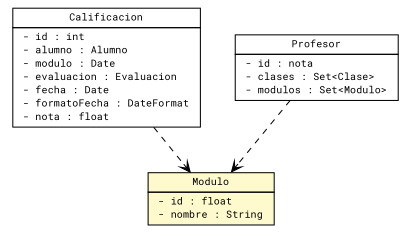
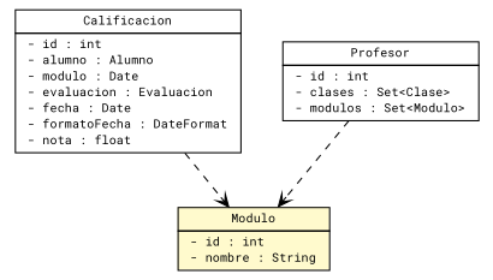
  digraph {
    fontname="Roboto Mono"
    nodesep=0.25
    ranksep=0.5
    node [fontcolor=black fontname="Roboto Mono" fontsize=10.0 shape=plaintext]
    edge [arrowhead=open color=black fontcolor=black fontname="Roboto Mono" fontsize=10.0 headport=p labelfontname=Helvetica labelfontsize=10 style=dashed tailport=p]
    n1 [label=<<table title="curso.java.app.miniclase.pojos.Calificacion" border="0" cellborder="1" cellspacing="0" cellpadding="2" port="p" href="./Calificacion.html"> 		<tr><td><table border="0" cellspacing="0" cellpadding="1"> <tr><td align="center" balign="center"> Calificacion </td></tr> 		</table></td></tr> 		<tr><td><table border="0" cellspacing="0" cellpadding="1"> <tr><td align="left" balign="left"> - id : int </td></tr> <tr><td align="left" balign="left"> - alumno : Alumno </td></tr> <tr><td align="left" balign="left"> - modulo : Date </td></tr> <tr><td align="left" balign="left"> - evaluacion : Evaluacion </td></tr> <tr><td align="left" balign="left"> - fecha : Date </td></tr> <tr><td align="left" balign="left"> - formatoFecha : DateFormat </td></tr> <tr><td align="left" balign="left"> - nota : float </td></tr> 		</table></td></tr> 		</table>>]
-   n2 [label=<<table title="curso.java.app.miniclase.pojos.Modulo" border="0" cellborder="1" cellspacing="0" cellpadding="2" port="p" bgcolor="lemonChiffon" href="./Modulo.html"> 		<tr><td><table border="0" cellspacing="0" cellpadding="1"> <tr><td align="center" balign="center"> Modulo </td></tr> 		</table></td></tr> 		<tr><td><table border="0" cellspacing="0" cellpadding="1"> <tr><td align="left" balign="left"> - id : float </td></tr> <tr><td align="left" balign="left"> - nombre : String </td></tr> 		</table></td></tr> 		</table>>]
-   n3 [label=<<table title="curso.java.app.miniclase.pojos.Profesor" border="0" cellborder="1" cellspacing="0" cellpadding="2" port="p" href="./Profesor.html"> 		<tr><td><table border="0" cellspacing="0" cellpadding="1"> <tr><td align="center" balign="center"> Profesor </td></tr> 		</table></td></tr> 		<tr><td><table border="0" cellspacing="0" cellpadding="1"> <tr><td align="left" balign="left"> - id : nota </td></tr> <tr><td align="left" balign="left"> - clases : Set&lt;Clase&gt; </td></tr> <tr><td align="left" balign="left"> - modulos : Set&lt;Modulo&gt; </td></tr> 		</table></td></tr> 		</table>>]
+   n2 [label=<<table title="curso.java.app.miniclase.pojos.Modulo" border="0" cellborder="1" cellspacing="0" cellpadding="2" port="p" bgcolor="lemonChiffon" href="./Modulo.html"> 		<tr><td><table border="0" cellspacing="0" cellpadding="1"> <tr><td align="center" balign="center"> Modulo </td></tr> 		</table></td></tr> 		<tr><td><table border="0" cellspacing="0" cellpadding="1"> <tr><td align="left" balign="left"> - id : int </td></tr> <tr><td align="left" balign="left"> - nombre : String </td></tr> 		</table></td></tr> 		</table>>]
+   n3 [label=<<table title="curso.java.app.miniclase.pojos.Profesor" border="0" cellborder="1" cellspacing="0" cellpadding="2" port="p" href="./Profesor.html"> 		<tr><td><table border="0" cellspacing="0" cellpadding="1"> <tr><td align="center" balign="center"> Profesor </td></tr> 		</table></td></tr> 		<tr><td><table border="0" cellspacing="0" cellpadding="1"> <tr><td align="left" balign="left"> - id : int </td></tr> <tr><td align="left" balign="left"> - clases : Set&lt;Clase&gt; </td></tr> <tr><td align="left" balign="left"> - modulos : Set&lt;Modulo&gt; </td></tr> 		</table></td></tr> 		</table>>]
    n1 -> n2
    n3 -> n2
  }
